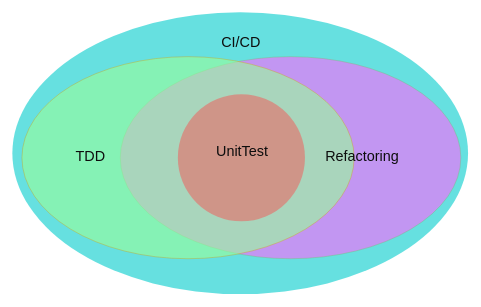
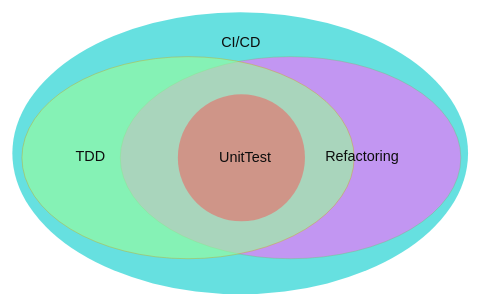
  <mxCell id="0" />
  <mxCell id="1" parent="0" />
  <mxCell id="2" value="" style="ellipse;fillColor=#00CCCC;opacity=60;strokeColor=none;html=1;fontColor=#FFFFFF;" vertex="1" parent="1"><mxGeometry x="20" y="20" width="760" height="470" as="geometry" /></mxCell>
  <mxCell id="3" value="CI/CD" style="text;fontSize=24;align=center;verticalAlign=middle;html=1;fontColor=#0D0D0D;" vertex="1" parent="1"><mxGeometry x="306" y="35" width="190" height="70" as="geometry" /></mxCell>
  <mxCell id="4" value="" style="ellipse;fillColor=#FF66FF;opacity=60;strokeColor=#82b366;html=1;gradientColor=none;" parent="1" vertex="1"><mxGeometry x="200" y="94" width="568" height="337" as="geometry" /></mxCell>
  <mxCell id="5" value="" style="ellipse;opacity=60;html=1;gradientColor=none;fillColor=#99FF99;strokeColor=#d79b00;" vertex="1" parent="1"><mxGeometry x="36" y="94" width="554" height="337" as="geometry" /></mxCell>
  <mxCell id="6" value="" style="ellipse;fillColor=#EA6B66;opacity=60;strokeColor=none;html=1;fontColor=#FFFFFF;" parent="1" vertex="1"><mxGeometry x="296" y="156.5" width="212" height="212" as="geometry" /></mxCell>
  <mxCell id="7" value="Refactoring" style="text;fontSize=24;align=center;verticalAlign=middle;html=1;fontColor=#0D0D0D;" parent="1" vertex="1"><mxGeometry x="508" y="225" width="190" height="70" as="geometry" /></mxCell>
  <mxCell id="8" value="TDD" style="text;fontSize=24;align=center;verticalAlign=middle;html=1;fontColor=#0D0D0D;" vertex="1" parent="1"><mxGeometry x="54.5" y="225" width="190" height="70" as="geometry" /></mxCell>
- <mxCell id="9" value="UnitTest" style="text;fontSize=24;align=center;verticalAlign=middle;html=1;fontColor=#0D0D0D;" vertex="1" parent="1"><mxGeometry x="308" y="217.5" width="190" height="70" as="geometry" /></mxCell>
+ <mxCell id="9" value="UnitTest" style="text;fontSize=24;align=center;verticalAlign=middle;html=1;fontColor=#0D0D0D;" vertex="1" parent="1"><mxGeometry x="313" y="227.5" width="190" height="70" as="geometry" /></mxCell>
